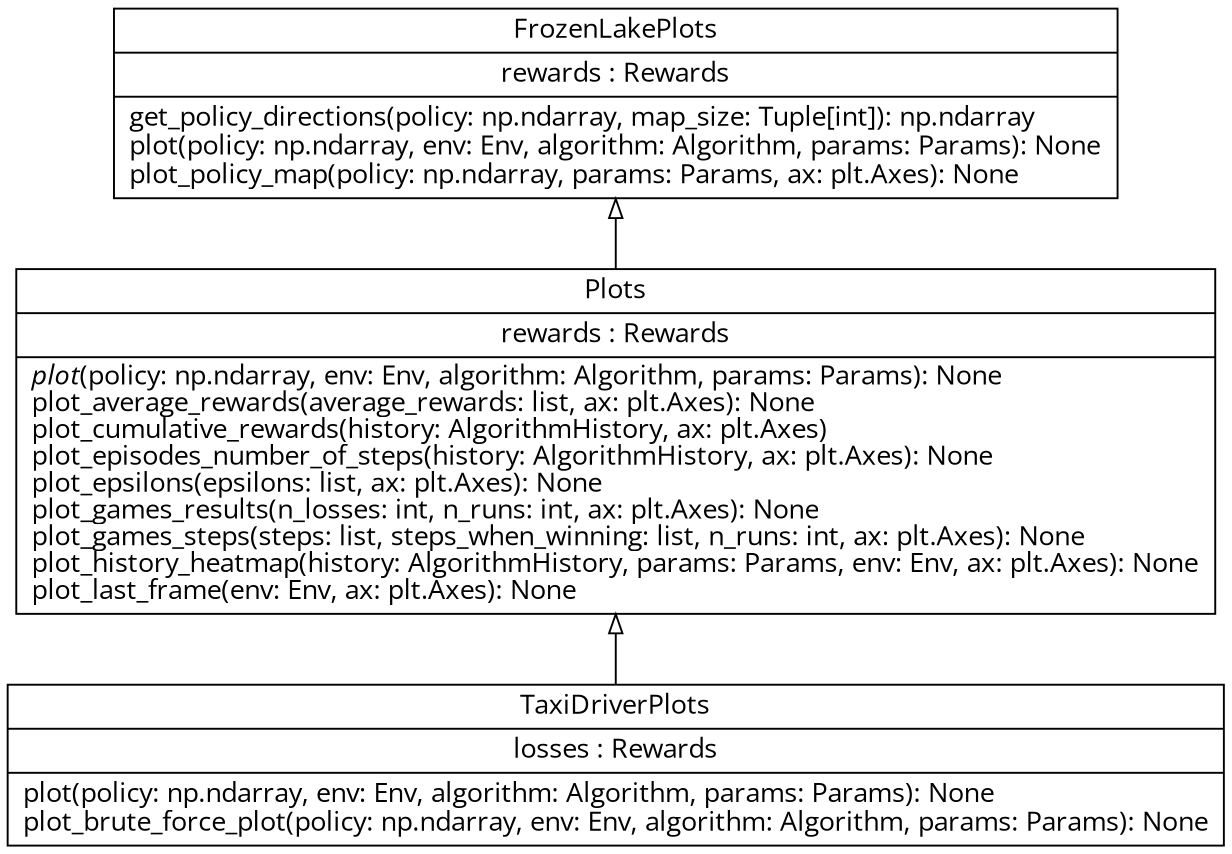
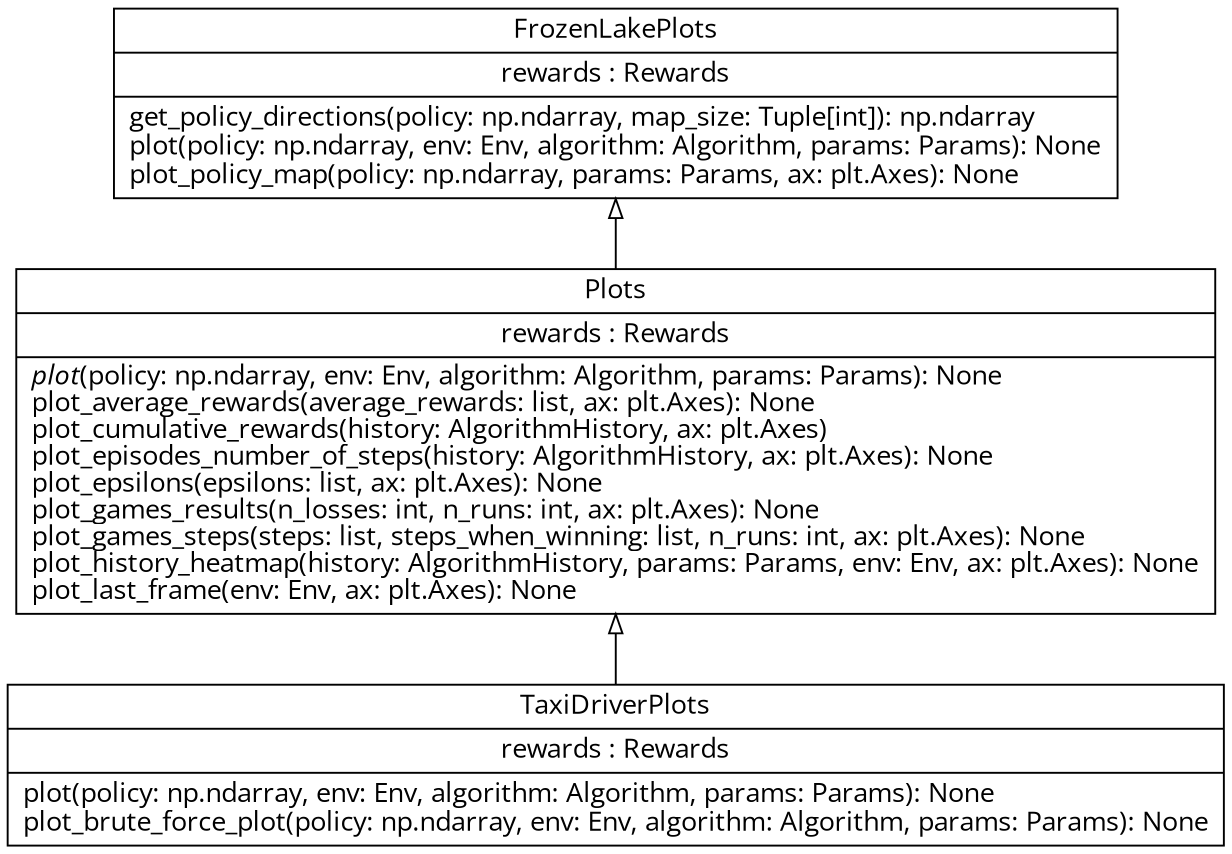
  digraph {
    fontname="Open Sans"
    rankdir=BT
    node [color=black fontcolor=black fontname="Open Sans" shape=record style=solid]
    edge [arrowhead=empty arrowtail=none fontname="Open Sans"]
    n1 [label=<{FrozenLakePlots|rewards : Rewards<br ALIGN="LEFT"/>|get_policy_directions(policy: np.ndarray, map_size: Tuple[int]): np.ndarray<br ALIGN="LEFT"/>plot(policy: np.ndarray, env: Env, algorithm: Algorithm, params: Params): None<br ALIGN="LEFT"/>plot_policy_map(policy: np.ndarray, params: Params, ax: plt.Axes): None<br ALIGN="LEFT"/>}>]
    n2 [label=<{Plots|rewards : Rewards<br ALIGN="LEFT"/>|<I>plot</I>(policy: np.ndarray, env: Env, algorithm: Algorithm, params: Params): None<br ALIGN="LEFT"/>plot_average_rewards(average_rewards: list, ax: plt.Axes): None<br ALIGN="LEFT"/>plot_cumulative_rewards(history: AlgorithmHistory, ax: plt.Axes)<br ALIGN="LEFT"/>plot_episodes_number_of_steps(history: AlgorithmHistory, ax: plt.Axes): None<br ALIGN="LEFT"/>plot_epsilons(epsilons: list, ax: plt.Axes): None<br ALIGN="LEFT"/>plot_games_results(n_losses: int, n_runs: int, ax: plt.Axes): None<br ALIGN="LEFT"/>plot_games_steps(steps: list, steps_when_winning: list, n_runs: int, ax: plt.Axes): None<br ALIGN="LEFT"/>plot_history_heatmap(history: AlgorithmHistory, params: Params, env: Env, ax: plt.Axes): None<br ALIGN="LEFT"/>plot_last_frame(env: Env, ax: plt.Axes): None<br ALIGN="LEFT"/>}>]
-   n3 [label=<{TaxiDriverPlots|losses : Rewards<br ALIGN="LEFT"/>|plot(policy: np.ndarray, env: Env, algorithm: Algorithm, params: Params): None<br ALIGN="LEFT"/>plot_brute_force_plot(policy: np.ndarray, env: Env, algorithm: Algorithm, params: Params): None<br ALIGN="LEFT"/>}>]
+   n3 [label=<{TaxiDriverPlots|rewards : Rewards<br ALIGN="LEFT"/>|plot(policy: np.ndarray, env: Env, algorithm: Algorithm, params: Params): None<br ALIGN="LEFT"/>plot_brute_force_plot(policy: np.ndarray, env: Env, algorithm: Algorithm, params: Params): None<br ALIGN="LEFT"/>}>]
    n2 -> n1
    n3 -> n2
  }
